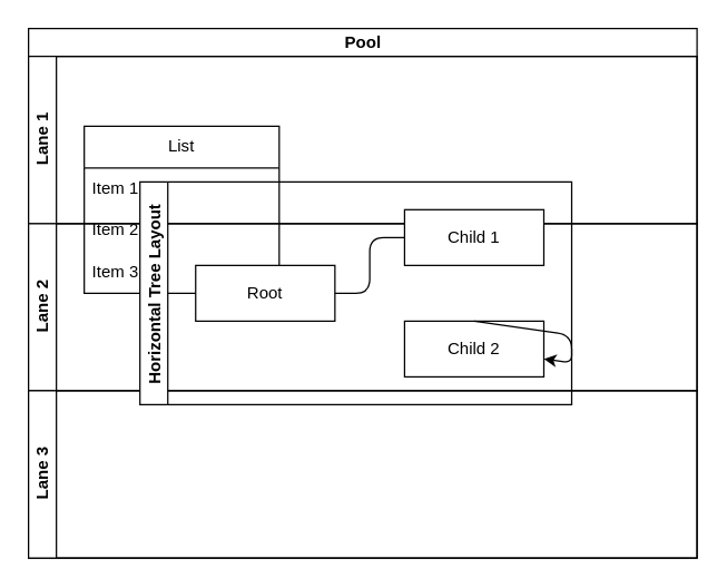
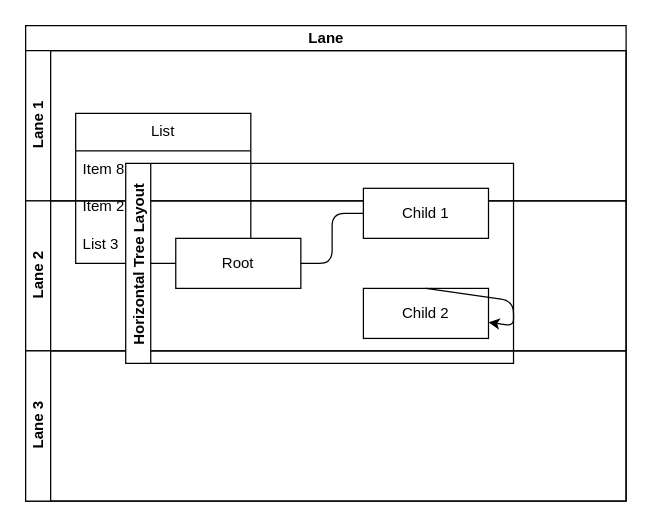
  <mxCell id="0" />
  <mxCell id="1" parent="0" />
  <mxCell id="2" value="List" style="swimlane;fontStyle=0;childLayout=stackLayout;horizontal=1;startSize=30;horizontalStack=0;resizeParent=1;resizeParentMax=0;resizeLast=0;collapsible=1;marginBottom=0;whiteSpace=wrap;html=1;" parent="1" vertex="1"><mxGeometry x="60" y="90" width="140" height="120" as="geometry" /></mxCell>
- <mxCell id="3" value="Item 1" style="text;strokeColor=none;fillColor=none;align=left;verticalAlign=middle;spacingLeft=4;spacingRight=4;overflow=hidden;points=[[0,0.5],[1,0.5]];portConstraint=eastwest;rotatable=0;whiteSpace=wrap;html=1;" parent="2" vertex="1"><mxGeometry y="30" width="140" height="30" as="geometry" /></mxCell>
+ <mxCell id="3" value="Item 8" style="text;strokeColor=none;fillColor=none;align=left;verticalAlign=middle;spacingLeft=4;spacingRight=4;overflow=hidden;points=[[0,0.5],[1,0.5]];portConstraint=eastwest;rotatable=0;whiteSpace=wrap;html=1;" parent="2" vertex="1"><mxGeometry y="30" width="140" height="30" as="geometry" /></mxCell>
  <mxCell id="4" value="Item 2" style="text;strokeColor=none;fillColor=none;align=left;verticalAlign=middle;spacingLeft=4;spacingRight=4;overflow=hidden;points=[[0,0.5],[1,0.5]];portConstraint=eastwest;rotatable=0;whiteSpace=wrap;html=1;" parent="2" vertex="1"><mxGeometry y="60" width="140" height="30" as="geometry" /></mxCell>
- <mxCell id="5" value="Item 3" style="text;strokeColor=none;fillColor=none;align=left;verticalAlign=middle;spacingLeft=4;spacingRight=4;overflow=hidden;points=[[0,0.5],[1,0.5]];portConstraint=eastwest;rotatable=0;whiteSpace=wrap;html=1;" parent="2" vertex="1"><mxGeometry y="90" width="140" height="30" as="geometry" /></mxCell>
- <mxCell id="6" value="Pool" style="swimlane;childLayout=stackLayout;resizeParent=1;resizeParentMax=0;horizontal=1;startSize=20;horizontalStack=0;html=1;" vertex="1" parent="1"><mxGeometry x="20" y="20" width="480" height="380" as="geometry" /></mxCell>
+ <mxCell id="5" value="List 3" style="text;strokeColor=none;fillColor=none;align=left;verticalAlign=middle;spacingLeft=4;spacingRight=4;overflow=hidden;points=[[0,0.5],[1,0.5]];portConstraint=eastwest;rotatable=0;whiteSpace=wrap;html=1;" parent="2" vertex="1"><mxGeometry y="90" width="140" height="30" as="geometry" /></mxCell>
+ <mxCell id="6" value="Lane" style="swimlane;childLayout=stackLayout;resizeParent=1;resizeParentMax=0;horizontal=1;startSize=20;horizontalStack=0;html=1;" vertex="1" parent="1"><mxGeometry x="20" y="20" width="480" height="380" as="geometry" /></mxCell>
  <mxCell id="7" value="Lane 1" style="swimlane;startSize=20;horizontal=0;html=1;" vertex="1" parent="6"><mxGeometry y="20" width="480" height="120" as="geometry" /></mxCell>
  <mxCell id="8" value="Lane 2" style="swimlane;startSize=20;horizontal=0;html=1;" vertex="1" parent="6"><mxGeometry y="140" width="480" height="120" as="geometry" /></mxCell>
  <mxCell id="9" value="Lane 3" style="swimlane;startSize=20;horizontal=0;html=1;" vertex="1" parent="6"><mxGeometry y="260" width="480" height="120" as="geometry" /></mxCell>
  <mxCell id="10" value="Horizontal Tree Layout" style="swimlane;startSize=20;horizontal=0;childLayout=treeLayout;horizontalTree=1;resizable=0;containerType=tree;fontSize=12;" vertex="1" parent="1"><mxGeometry x="100" y="130" width="310" height="160" as="geometry" /></mxCell>
  <mxCell id="11" value="Root" style="whiteSpace=wrap;html=1;" vertex="1" parent="10"><mxGeometry x="40" y="60" width="100" height="40" as="geometry" /></mxCell>
  <mxCell id="12" value="Child 1" style="whiteSpace=wrap;html=1;" vertex="1" parent="10"><mxGeometry x="190" y="20" width="100" height="40" as="geometry" /></mxCell>
  <mxCell id="13" value="" style="edgeStyle=elbowEdgeStyle;elbow=vertical;html=1;rounded=1;curved=0;sourcePerimeterSpacing=0;targetPerimeterSpacing=0;startSize=6;endSize=6;endArrow=none;" edge="1" parent="10" source="11" target="12"><mxGeometry relative="1" as="geometry" /></mxCell>
  <mxCell id="14" value="Child 2" style="whiteSpace=wrap;html=1;" vertex="1" parent="10"><mxGeometry x="190" y="100" width="100" height="40" as="geometry" /></mxCell>
  <mxCell id="15" style="edgeStyle=none;html=1;exitX=0.5;exitY=0;exitDx=0;exitDy=0;" edge="1" parent="10" source="14" target="14"><mxGeometry relative="1" as="geometry" /></mxCell>
